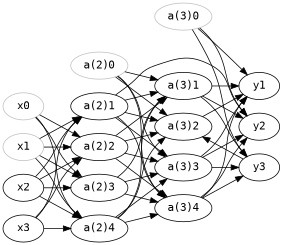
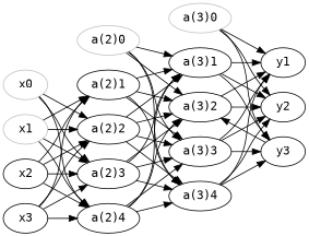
  digraph {
    fontname="DejaVu Sans Mono"
    rankdir=LR
    node [fontname="DejaVu Sans Mono"]
    edge [fontname="DejaVu Sans Mono"]
    x0 [color=gray]
    x1 [color=gray]
    x2
    x3
    n5 [color=gray label="a(2)0"]
    n6 [label="a(2)1"]
    n7 [label="a(2)2"]
    n8 [label="a(2)3"]
    n9 [label="a(2)4"]
    n10 [color=gray label="a(3)0"]
    n11 [label="a(3)1"]
    n12 [label="a(3)2"]
    n13 [label="a(3)3"]
    n14 [label="a(3)4"]
    n15 [label=y1]
    n16 [label=y2]
    n17 [label=y3]
    subgraph sub_1 {
      rank=same
      rankdir=TB
      x0
      x1
      x2
      x3
    }
    subgraph sub_2 {
      rank=same
      rankdir=TB
      n5
      n6
      n7
      n8
      n9
    }
    subgraph sub_3 {
      rank=same
      rankdir=TB
      n10
      n11
      n12
      n13
      n14
    }
    subgraph sub_4 {
      rank=same
      n15
      n16
      n17
    }
    x0 -> x1 [style=invis]
    x0 -> n7
    x0 -> n8
    x0 -> n9
    x1 -> x2 [style=invis]
    x1 -> n6
    x1 -> n7
    x1 -> n8
    x1 -> n9
    x2 -> x3 [style=invis]
    x2 -> n6
    x2 -> n7
    x2 -> n8
    x2 -> n9
    x3 -> n6
    x3 -> n7
+   x3 -> n8
    x3 -> n9
    n5 -> n6 [style=invis]
    n5 -> n11
    n5 -> n12
    n5 -> n13
    n5 -> n14
    n6 -> n7 [style=invis]
    n6 -> n11
    n6 -> n12
    n6 -> n13
    n6 -> n14
    n7 -> n8 [style=invis]
    n7 -> n11
    n7 -> n12
    n7 -> n13
    n7 -> n14
    n8 -> n9 [style=invis]
    n8 -> n11
+   n8 -> n12
    n8 -> n13
    n8 -> n14
    n9 -> n11
    n9 -> n12
    n9 -> n13
    n9 -> n14
    n10 -> n11 [style=invis]
    n10 -> n15
    n10 -> n16
    n10 -> n17
    n11 -> n12 [style=invis]
    n11 -> n15
    n11 -> n16
    n11 -> n17
    n12 -> n13 [style=invis]
    n12 -> n15
-   n6 -> n16
+   n12 -> n16
    n13 -> n14 [style=invis]
    n13 -> n15
    n13 -> n16
    n13 -> n17
    n14 -> n15
    n14 -> n16
    n14 -> n17
    n15 -> n16 [style=invis]
    n16 -> n17 [style=invis]
    n17 -> n12
  }
